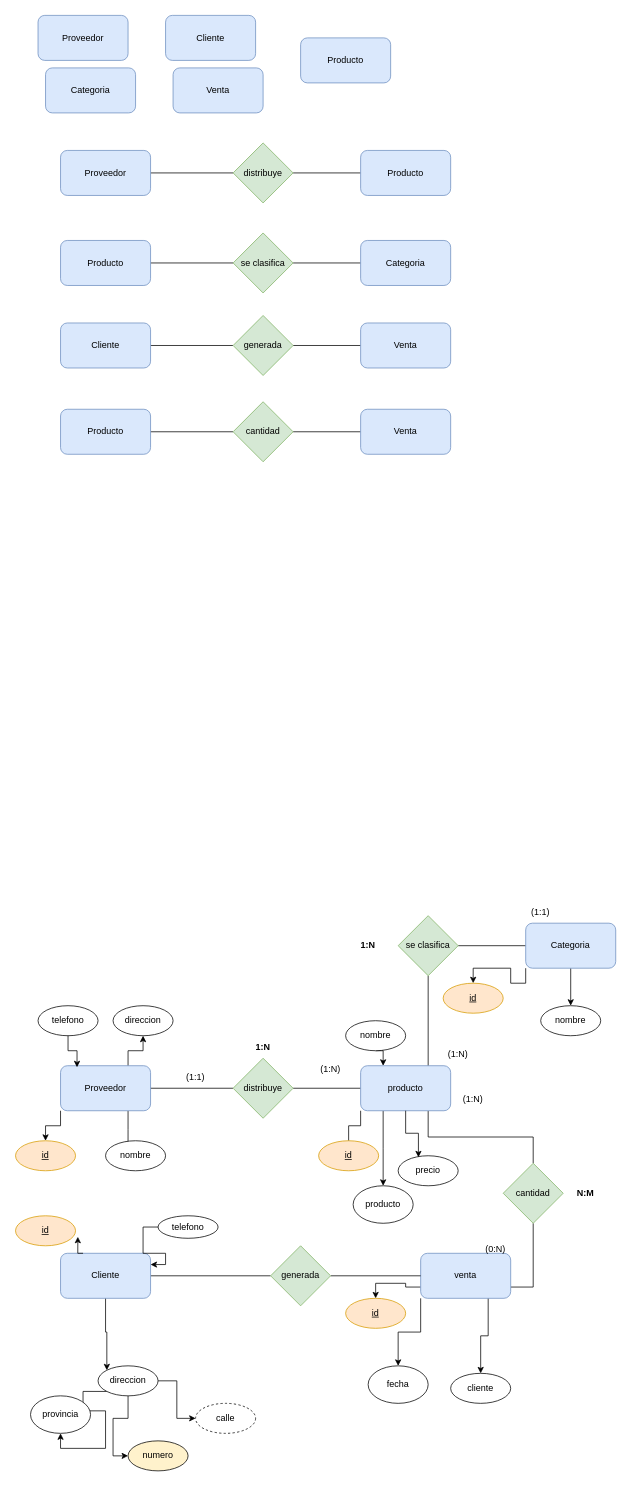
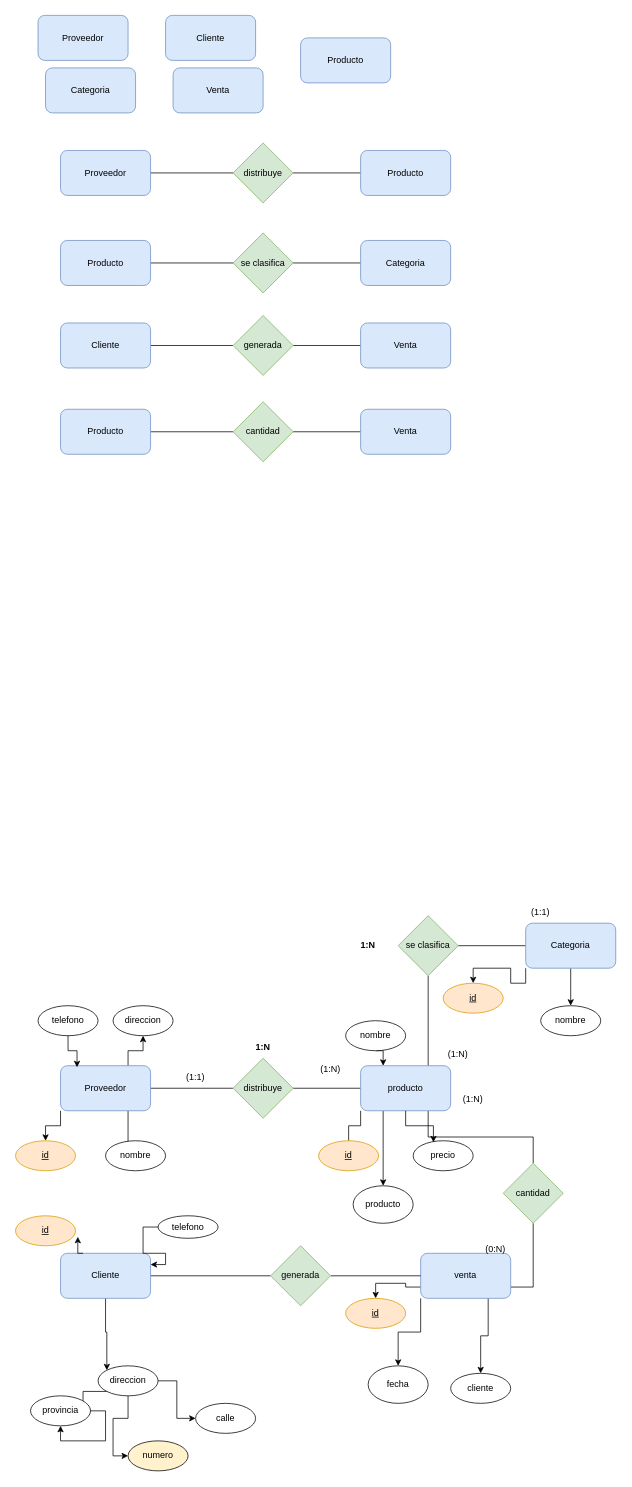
  <mxCell id="0" />
  <mxCell id="1" parent="0" />
  <mxCell id="2" value="Proveedor" style="rounded=1;whiteSpace=wrap;html=1;fillColor=#dae8fc;strokeColor=#6c8ebf;" vertex="1" parent="1"><mxGeometry x="50" y="20" width="120" height="60" as="geometry" /></mxCell>
  <mxCell id="3" value="Cliente" style="rounded=1;whiteSpace=wrap;html=1;fillColor=#dae8fc;strokeColor=#6c8ebf;" vertex="1" parent="1"><mxGeometry x="220" y="20" width="120" height="60" as="geometry" /></mxCell>
  <mxCell id="4" value="Categoria" style="rounded=1;whiteSpace=wrap;html=1;fillColor=#dae8fc;strokeColor=#6c8ebf;" vertex="1" parent="1"><mxGeometry x="60" y="90" width="120" height="60" as="geometry" /></mxCell>
  <mxCell id="5" value="Producto" style="rounded=1;whiteSpace=wrap;html=1;fillColor=#dae8fc;strokeColor=#6c8ebf;" vertex="1" parent="1"><mxGeometry x="400" y="50" width="120" height="60" as="geometry" /></mxCell>
  <mxCell id="6" style="edgeStyle=orthogonalEdgeStyle;rounded=0;orthogonalLoop=1;jettySize=auto;html=1;exitX=1;exitY=0.5;exitDx=0;exitDy=0;entryX=0;entryY=0.5;entryDx=0;entryDy=0;endArrow=none;endFill=0;" edge="1" parent="1" source="7" target="9"><mxGeometry relative="1" as="geometry" /></mxCell>
  <mxCell id="7" value="Proveedor" style="rounded=1;whiteSpace=wrap;html=1;fillColor=#dae8fc;strokeColor=#6c8ebf;" vertex="1" parent="1"><mxGeometry x="80" y="200" width="120" height="60" as="geometry" /></mxCell>
  <mxCell id="8" style="edgeStyle=orthogonalEdgeStyle;rounded=0;orthogonalLoop=1;jettySize=auto;html=1;exitX=1;exitY=0.5;exitDx=0;exitDy=0;entryX=0;entryY=0.5;entryDx=0;entryDy=0;endArrow=none;endFill=0;" edge="1" parent="1" source="9" target="11"><mxGeometry relative="1" as="geometry" /></mxCell>
  <mxCell id="9" value="distribuye" style="rhombus;whiteSpace=wrap;html=1;fillColor=#d5e8d4;strokeColor=#82b366;" vertex="1" parent="1"><mxGeometry x="310" y="190" width="80" height="80" as="geometry" /></mxCell>
  <mxCell id="10" value="Venta" style="rounded=1;whiteSpace=wrap;html=1;fillColor=#dae8fc;strokeColor=#6c8ebf;" vertex="1" parent="1"><mxGeometry x="230" y="90" width="120" height="60" as="geometry" /></mxCell>
  <mxCell id="11" value="Producto" style="rounded=1;whiteSpace=wrap;html=1;fillColor=#dae8fc;strokeColor=#6c8ebf;" vertex="1" parent="1"><mxGeometry x="480" y="200" width="120" height="60" as="geometry" /></mxCell>
  <mxCell id="12" style="edgeStyle=orthogonalEdgeStyle;rounded=0;orthogonalLoop=1;jettySize=auto;html=1;exitX=1;exitY=0.5;exitDx=0;exitDy=0;entryX=0;entryY=0.5;entryDx=0;entryDy=0;endArrow=none;endFill=0;" edge="1" source="13" target="15" parent="1"><mxGeometry relative="1" as="geometry" /></mxCell>
  <mxCell id="13" value="Producto" style="rounded=1;whiteSpace=wrap;html=1;fillColor=#dae8fc;strokeColor=#6c8ebf;" vertex="1" parent="1"><mxGeometry x="80" y="320" width="120" height="60" as="geometry" /></mxCell>
  <mxCell id="14" style="edgeStyle=orthogonalEdgeStyle;rounded=0;orthogonalLoop=1;jettySize=auto;html=1;exitX=1;exitY=0.5;exitDx=0;exitDy=0;entryX=0;entryY=0.5;entryDx=0;entryDy=0;endArrow=none;endFill=0;" edge="1" source="15" target="16" parent="1"><mxGeometry relative="1" as="geometry" /></mxCell>
  <mxCell id="15" value="se clasifica" style="rhombus;whiteSpace=wrap;html=1;fillColor=#d5e8d4;strokeColor=#82b366;" vertex="1" parent="1"><mxGeometry x="310" y="310" width="80" height="80" as="geometry" /></mxCell>
  <mxCell id="16" value="Categoria" style="rounded=1;whiteSpace=wrap;html=1;fillColor=#dae8fc;strokeColor=#6c8ebf;" vertex="1" parent="1"><mxGeometry x="480" y="320" width="120" height="60" as="geometry" /></mxCell>
  <mxCell id="17" style="edgeStyle=orthogonalEdgeStyle;rounded=0;orthogonalLoop=1;jettySize=auto;html=1;exitX=1;exitY=0.5;exitDx=0;exitDy=0;entryX=0;entryY=0.5;entryDx=0;entryDy=0;endArrow=none;endFill=0;" edge="1" source="18" target="20" parent="1"><mxGeometry relative="1" as="geometry" /></mxCell>
  <mxCell id="18" value="Cliente" style="rounded=1;whiteSpace=wrap;html=1;fillColor=#dae8fc;strokeColor=#6c8ebf;" vertex="1" parent="1"><mxGeometry x="80" y="430" width="120" height="60" as="geometry" /></mxCell>
  <mxCell id="19" style="edgeStyle=orthogonalEdgeStyle;rounded=0;orthogonalLoop=1;jettySize=auto;html=1;exitX=1;exitY=0.5;exitDx=0;exitDy=0;entryX=0;entryY=0.5;entryDx=0;entryDy=0;endArrow=none;endFill=0;" edge="1" source="20" target="21" parent="1"><mxGeometry relative="1" as="geometry" /></mxCell>
  <mxCell id="20" value="generada" style="rhombus;whiteSpace=wrap;html=1;fillColor=#d5e8d4;strokeColor=#82b366;" vertex="1" parent="1"><mxGeometry x="310" y="420" width="80" height="80" as="geometry" /></mxCell>
  <mxCell id="21" value="Venta" style="rounded=1;whiteSpace=wrap;html=1;fillColor=#dae8fc;strokeColor=#6c8ebf;" vertex="1" parent="1"><mxGeometry x="480" y="430" width="120" height="60" as="geometry" /></mxCell>
  <mxCell id="22" style="edgeStyle=orthogonalEdgeStyle;rounded=0;orthogonalLoop=1;jettySize=auto;html=1;exitX=1;exitY=0.5;exitDx=0;exitDy=0;entryX=0;entryY=0.5;entryDx=0;entryDy=0;endArrow=none;endFill=0;" edge="1" source="23" target="25" parent="1"><mxGeometry relative="1" as="geometry" /></mxCell>
  <mxCell id="23" value="Producto" style="rounded=1;whiteSpace=wrap;html=1;fillColor=#dae8fc;strokeColor=#6c8ebf;" vertex="1" parent="1"><mxGeometry x="80" y="545" width="120" height="60" as="geometry" /></mxCell>
  <mxCell id="24" style="edgeStyle=orthogonalEdgeStyle;rounded=0;orthogonalLoop=1;jettySize=auto;html=1;exitX=1;exitY=0.5;exitDx=0;exitDy=0;entryX=0;entryY=0.5;entryDx=0;entryDy=0;endArrow=none;endFill=0;" edge="1" source="25" target="26" parent="1"><mxGeometry relative="1" as="geometry" /></mxCell>
  <mxCell id="25" value="cantidad" style="rhombus;whiteSpace=wrap;html=1;fillColor=#d5e8d4;strokeColor=#82b366;" vertex="1" parent="1"><mxGeometry x="310" y="535" width="80" height="80" as="geometry" /></mxCell>
  <mxCell id="26" value="Venta" style="rounded=1;whiteSpace=wrap;html=1;fillColor=#dae8fc;strokeColor=#6c8ebf;" vertex="1" parent="1"><mxGeometry x="480" y="545" width="120" height="60" as="geometry" /></mxCell>
  <mxCell id="27" style="edgeStyle=orthogonalEdgeStyle;rounded=0;orthogonalLoop=1;jettySize=auto;html=1;exitX=1;exitY=0.5;exitDx=0;exitDy=0;entryX=0;entryY=0.5;entryDx=0;entryDy=0;endArrow=none;endFill=0;" edge="1" source="31" target="33" parent="1"><mxGeometry relative="1" as="geometry" /></mxCell>
  <mxCell id="28" style="edgeStyle=orthogonalEdgeStyle;rounded=0;orthogonalLoop=1;jettySize=auto;html=1;exitX=0;exitY=1;exitDx=0;exitDy=0;entryX=0.5;entryY=0;entryDx=0;entryDy=0;" edge="1" parent="1" source="31" target="64"><mxGeometry relative="1" as="geometry" /></mxCell>
  <mxCell id="29" style="edgeStyle=orthogonalEdgeStyle;rounded=0;orthogonalLoop=1;jettySize=auto;html=1;exitX=0.75;exitY=1;exitDx=0;exitDy=0;" edge="1" parent="1" source="31"><mxGeometry relative="1" as="geometry"><mxPoint x="170" y="1530" as="targetPoint" /></mxGeometry></mxCell>
  <mxCell id="30" style="edgeStyle=orthogonalEdgeStyle;rounded=0;orthogonalLoop=1;jettySize=auto;html=1;exitX=0.75;exitY=0;exitDx=0;exitDy=0;entryX=0.5;entryY=1;entryDx=0;entryDy=0;" edge="1" parent="1" source="31" target="83"><mxGeometry relative="1" as="geometry" /></mxCell>
  <mxCell id="31" value="Proveedor" style="rounded=1;whiteSpace=wrap;html=1;fillColor=#dae8fc;strokeColor=#6c8ebf;" vertex="1" parent="1"><mxGeometry x="80" y="1420" width="120" height="60" as="geometry" /></mxCell>
  <mxCell id="32" style="edgeStyle=orthogonalEdgeStyle;rounded=0;orthogonalLoop=1;jettySize=auto;html=1;exitX=1;exitY=0.5;exitDx=0;exitDy=0;entryX=0;entryY=0.5;entryDx=0;entryDy=0;endArrow=none;endFill=0;" edge="1" source="33" target="38" parent="1"><mxGeometry relative="1" as="geometry" /></mxCell>
  <mxCell id="33" value="distribuye" style="rhombus;whiteSpace=wrap;html=1;fillColor=#d5e8d4;strokeColor=#82b366;" vertex="1" parent="1"><mxGeometry x="310" y="1410" width="80" height="80" as="geometry" /></mxCell>
  <mxCell id="34" style="edgeStyle=orthogonalEdgeStyle;rounded=0;orthogonalLoop=1;jettySize=auto;html=1;exitX=0.75;exitY=0;exitDx=0;exitDy=0;entryX=0.5;entryY=1;entryDx=0;entryDy=0;endArrow=none;endFill=0;" edge="1" parent="1" source="38" target="40"><mxGeometry relative="1" as="geometry" /></mxCell>
  <mxCell id="35" style="edgeStyle=orthogonalEdgeStyle;rounded=0;orthogonalLoop=1;jettySize=auto;html=1;exitX=0.75;exitY=1;exitDx=0;exitDy=0;entryX=0.5;entryY=0;entryDx=0;entryDy=0;endArrow=none;endFill=0;" edge="1" parent="1" source="38" target="45"><mxGeometry relative="1" as="geometry" /></mxCell>
  <mxCell id="36" style="edgeStyle=orthogonalEdgeStyle;rounded=0;orthogonalLoop=1;jettySize=auto;html=1;exitX=0;exitY=1;exitDx=0;exitDy=0;endArrow=none;endFill=0;" edge="1" parent="1" source="38" target="68"><mxGeometry relative="1" as="geometry" /></mxCell>
  <mxCell id="37" style="edgeStyle=orthogonalEdgeStyle;rounded=0;orthogonalLoop=1;jettySize=auto;html=1;exitX=0.25;exitY=1;exitDx=0;exitDy=0;" edge="1" parent="1" source="38"><mxGeometry relative="1" as="geometry"><mxPoint x="510" y="1580" as="targetPoint" /></mxGeometry></mxCell>
  <mxCell id="38" value="producto" style="rounded=1;whiteSpace=wrap;html=1;fillColor=#dae8fc;strokeColor=#6c8ebf;" vertex="1" parent="1"><mxGeometry x="480" y="1420" width="120" height="60" as="geometry" /></mxCell>
  <mxCell id="39" style="edgeStyle=orthogonalEdgeStyle;rounded=0;orthogonalLoop=1;jettySize=auto;html=1;exitX=1;exitY=0.5;exitDx=0;exitDy=0;entryX=0;entryY=0.5;entryDx=0;entryDy=0;endArrow=none;endFill=0;" edge="1" source="40" target="43" parent="1"><mxGeometry relative="1" as="geometry" /></mxCell>
  <mxCell id="40" value="se clasifica" style="rhombus;whiteSpace=wrap;html=1;fillColor=#d5e8d4;strokeColor=#82b366;" vertex="1" parent="1"><mxGeometry x="530" y="1220" width="80" height="80" as="geometry" /></mxCell>
  <mxCell id="41" style="edgeStyle=orthogonalEdgeStyle;rounded=0;orthogonalLoop=1;jettySize=auto;html=1;exitX=0;exitY=1;exitDx=0;exitDy=0;entryX=0.5;entryY=0;entryDx=0;entryDy=0;" edge="1" parent="1" source="43" target="66"><mxGeometry relative="1" as="geometry" /></mxCell>
  <mxCell id="42" style="edgeStyle=orthogonalEdgeStyle;rounded=0;orthogonalLoop=1;jettySize=auto;html=1;exitX=0.5;exitY=1;exitDx=0;exitDy=0;" edge="1" parent="1" source="43" target="67"><mxGeometry relative="1" as="geometry" /></mxCell>
  <mxCell id="43" value="Categoria" style="rounded=1;whiteSpace=wrap;html=1;fillColor=#dae8fc;strokeColor=#6c8ebf;" vertex="1" parent="1"><mxGeometry x="700" y="1230" width="120" height="60" as="geometry" /></mxCell>
  <mxCell id="44" style="edgeStyle=orthogonalEdgeStyle;rounded=0;orthogonalLoop=1;jettySize=auto;html=1;exitX=0.5;exitY=1;exitDx=0;exitDy=0;entryX=1;entryY=0.75;entryDx=0;entryDy=0;endArrow=none;endFill=0;" edge="1" parent="1" source="45" target="49"><mxGeometry relative="1" as="geometry" /></mxCell>
  <mxCell id="45" value="cantidad" style="rhombus;whiteSpace=wrap;html=1;fillColor=#d5e8d4;strokeColor=#82b366;" vertex="1" parent="1"><mxGeometry x="670" y="1550" width="80" height="80" as="geometry" /></mxCell>
  <mxCell id="46" style="edgeStyle=orthogonalEdgeStyle;rounded=0;orthogonalLoop=1;jettySize=auto;html=1;exitX=0;exitY=0.75;exitDx=0;exitDy=0;entryX=0.5;entryY=0;entryDx=0;entryDy=0;" edge="1" parent="1" source="49" target="88"><mxGeometry relative="1" as="geometry" /></mxCell>
  <mxCell id="47" style="edgeStyle=orthogonalEdgeStyle;rounded=0;orthogonalLoop=1;jettySize=auto;html=1;exitX=0.75;exitY=1;exitDx=0;exitDy=0;" edge="1" parent="1" source="49" target="90"><mxGeometry relative="1" as="geometry" /></mxCell>
  <mxCell id="48" style="edgeStyle=orthogonalEdgeStyle;rounded=0;orthogonalLoop=1;jettySize=auto;html=1;exitX=0;exitY=1;exitDx=0;exitDy=0;" edge="1" parent="1" source="49" target="89"><mxGeometry relative="1" as="geometry" /></mxCell>
  <mxCell id="49" value="venta" style="rounded=1;whiteSpace=wrap;html=1;fillColor=#dae8fc;strokeColor=#6c8ebf;" vertex="1" parent="1"><mxGeometry x="560" y="1670" width="120" height="60" as="geometry" /></mxCell>
  <mxCell id="50" style="edgeStyle=orthogonalEdgeStyle;rounded=0;orthogonalLoop=1;jettySize=auto;html=1;exitX=1;exitY=0.5;exitDx=0;exitDy=0;entryX=0;entryY=0.5;entryDx=0;entryDy=0;endArrow=none;endFill=0;" edge="1" parent="1" source="52" target="54"><mxGeometry relative="1" as="geometry" /></mxCell>
  <mxCell id="51" style="edgeStyle=orthogonalEdgeStyle;rounded=0;orthogonalLoop=1;jettySize=auto;html=1;exitX=0.5;exitY=1;exitDx=0;exitDy=0;entryX=0;entryY=0;entryDx=0;entryDy=0;" edge="1" parent="1" source="52" target="77"><mxGeometry relative="1" as="geometry" /></mxCell>
  <mxCell id="52" value="Cliente" style="rounded=1;whiteSpace=wrap;html=1;fillColor=#dae8fc;strokeColor=#6c8ebf;" vertex="1" parent="1"><mxGeometry x="80" y="1670" width="120" height="60" as="geometry" /></mxCell>
  <mxCell id="53" style="edgeStyle=orthogonalEdgeStyle;rounded=0;orthogonalLoop=1;jettySize=auto;html=1;exitX=1;exitY=0.5;exitDx=0;exitDy=0;entryX=0;entryY=0.5;entryDx=0;entryDy=0;endArrow=none;endFill=0;" edge="1" parent="1" source="54" target="49"><mxGeometry relative="1" as="geometry" /></mxCell>
  <mxCell id="54" value="generada" style="rhombus;whiteSpace=wrap;html=1;fillColor=#d5e8d4;strokeColor=#82b366;" vertex="1" parent="1"><mxGeometry x="360" y="1660" width="80" height="80" as="geometry" /></mxCell>
  <mxCell id="55" value="(1:1)" style="text;html=1;strokeColor=none;fillColor=none;align=center;verticalAlign=middle;whiteSpace=wrap;rounded=0;" vertex="1" parent="1"><mxGeometry x="230" y="1420" width="60" height="30" as="geometry" /></mxCell>
  <mxCell id="56" value="(1:N)" style="text;html=1;strokeColor=none;fillColor=none;align=center;verticalAlign=middle;whiteSpace=wrap;rounded=0;" vertex="1" parent="1"><mxGeometry x="410" y="1410" width="60" height="30" as="geometry" /></mxCell>
  <mxCell id="57" value="&lt;b&gt;1:N&lt;/b&gt;" style="text;html=1;strokeColor=none;fillColor=none;align=center;verticalAlign=middle;whiteSpace=wrap;rounded=0;" vertex="1" parent="1"><mxGeometry x="320" y="1380" width="60" height="30" as="geometry" /></mxCell>
  <mxCell id="58" value="(1:N)" style="text;html=1;strokeColor=none;fillColor=none;align=center;verticalAlign=middle;whiteSpace=wrap;rounded=0;" vertex="1" parent="1"><mxGeometry x="580" y="1390" width="60" height="30" as="geometry" /></mxCell>
  <mxCell id="59" value="(1:1)" style="text;html=1;strokeColor=none;fillColor=none;align=center;verticalAlign=middle;whiteSpace=wrap;rounded=0;" vertex="1" parent="1"><mxGeometry x="690" y="1200" width="60" height="30" as="geometry" /></mxCell>
  <mxCell id="60" value="&lt;b&gt;1:N&lt;/b&gt;" style="text;html=1;strokeColor=none;fillColor=none;align=center;verticalAlign=middle;whiteSpace=wrap;rounded=0;" vertex="1" parent="1"><mxGeometry x="460" y="1245" width="60" height="30" as="geometry" /></mxCell>
  <mxCell id="61" value="(1:N)" style="text;html=1;strokeColor=none;fillColor=none;align=center;verticalAlign=middle;whiteSpace=wrap;rounded=0;" vertex="1" parent="1"><mxGeometry x="600" y="1450" width="60" height="30" as="geometry" /></mxCell>
  <mxCell id="62" value="(0:N)" style="text;html=1;strokeColor=none;fillColor=none;align=center;verticalAlign=middle;whiteSpace=wrap;rounded=0;" vertex="1" parent="1"><mxGeometry x="630" y="1650" width="60" height="30" as="geometry" /></mxCell>
- <mxCell id="63" value="&lt;b&gt;N:M&lt;/b&gt;" style="text;html=1;strokeColor=none;fillColor=none;align=center;verticalAlign=middle;whiteSpace=wrap;rounded=0;" vertex="1" parent="1"><mxGeometry x="750" y="1575" width="60" height="30" as="geometry" /></mxCell>
  <mxCell id="64" value="&lt;u&gt;id&lt;/u&gt;" style="ellipse;whiteSpace=wrap;html=1;fillColor=#ffe6cc;strokeColor=#d79b00;" vertex="1" parent="1"><mxGeometry x="20" y="1520" width="80" height="40" as="geometry" /></mxCell>
  <mxCell id="65" value="nombre" style="ellipse;whiteSpace=wrap;html=1;" vertex="1" parent="1"><mxGeometry x="140" y="1520" width="80" height="40" as="geometry" /></mxCell>
  <mxCell id="66" value="&lt;u&gt;id&lt;/u&gt;" style="ellipse;whiteSpace=wrap;html=1;fillColor=#ffe6cc;strokeColor=#d79b00;" vertex="1" parent="1"><mxGeometry x="590" y="1310" width="80" height="40" as="geometry" /></mxCell>
  <mxCell id="67" value="nombre" style="ellipse;whiteSpace=wrap;html=1;" vertex="1" parent="1"><mxGeometry x="720" y="1340" width="80" height="40" as="geometry" /></mxCell>
  <mxCell id="68" value="&lt;u&gt;id&lt;/u&gt;" style="ellipse;whiteSpace=wrap;html=1;fillColor=#ffe6cc;strokeColor=#d79b00;" vertex="1" parent="1"><mxGeometry x="424" y="1520" width="80" height="40" as="geometry" /></mxCell>
- <mxCell id="69" value="precio" style="ellipse;whiteSpace=wrap;html=1;" vertex="1" parent="1"><mxGeometry x="530" y="1540" width="80" height="40" as="geometry" /></mxCell>
+ <mxCell id="69" value="precio" style="ellipse;whiteSpace=wrap;html=1;" vertex="1" parent="1"><mxGeometry x="550" y="1520" width="80" height="40" as="geometry" /></mxCell>
  <mxCell id="70" style="edgeStyle=orthogonalEdgeStyle;rounded=0;orthogonalLoop=1;jettySize=auto;html=1;exitX=0.5;exitY=1;exitDx=0;exitDy=0;entryX=0.338;entryY=0.05;entryDx=0;entryDy=0;entryPerimeter=0;" edge="1" parent="1" source="38" target="69"><mxGeometry relative="1" as="geometry" /></mxCell>
  <mxCell id="71" style="edgeStyle=orthogonalEdgeStyle;rounded=0;orthogonalLoop=1;jettySize=auto;html=1;exitX=0.5;exitY=1;exitDx=0;exitDy=0;entryX=0.25;entryY=0;entryDx=0;entryDy=0;" edge="1" parent="1" source="72" target="38"><mxGeometry relative="1" as="geometry" /></mxCell>
  <mxCell id="72" value="nombre" style="ellipse;whiteSpace=wrap;html=1;" vertex="1" parent="1"><mxGeometry x="460" y="1360" width="80" height="40" as="geometry" /></mxCell>
  <mxCell id="73" value="&lt;div&gt;producto&lt;/div&gt;" style="ellipse;whiteSpace=wrap;html=1;" vertex="1" parent="1"><mxGeometry x="470" y="1580" width="80" height="50" as="geometry" /></mxCell>
  <mxCell id="74" style="edgeStyle=orthogonalEdgeStyle;rounded=0;orthogonalLoop=1;jettySize=auto;html=1;exitX=0;exitY=1;exitDx=0;exitDy=0;entryX=0.5;entryY=1;entryDx=0;entryDy=0;" edge="1" source="77" target="79" parent="1"><mxGeometry relative="1" as="geometry" /></mxCell>
  <mxCell id="75" style="edgeStyle=orthogonalEdgeStyle;rounded=0;orthogonalLoop=1;jettySize=auto;html=1;exitX=0.5;exitY=1;exitDx=0;exitDy=0;entryX=0;entryY=0.5;entryDx=0;entryDy=0;" edge="1" parent="1" source="77" target="80"><mxGeometry relative="1" as="geometry" /></mxCell>
  <mxCell id="76" style="edgeStyle=orthogonalEdgeStyle;rounded=0;orthogonalLoop=1;jettySize=auto;html=1;exitX=1;exitY=0.5;exitDx=0;exitDy=0;entryX=0;entryY=0.5;entryDx=0;entryDy=0;" edge="1" parent="1" source="77" target="78"><mxGeometry relative="1" as="geometry" /></mxCell>
  <mxCell id="77" value="direccion" style="ellipse;whiteSpace=wrap;html=1;" vertex="1" parent="1"><mxGeometry x="130" y="1820" width="80" height="40" as="geometry" /></mxCell>
- <mxCell id="78" value="calle" style="ellipse;whiteSpace=wrap;html=1;dashed=1;" vertex="1" parent="1"><mxGeometry x="260" y="1870" width="80" height="40" as="geometry" /></mxCell>
- <mxCell id="79" value="provincia" style="ellipse;whiteSpace=wrap;html=1;" vertex="1" parent="1"><mxGeometry x="40" y="1860" width="80" height="50" as="geometry" /></mxCell>
+ <mxCell id="78" value="calle" style="ellipse;whiteSpace=wrap;html=1;" vertex="1" parent="1"><mxGeometry x="260" y="1870" width="80" height="40" as="geometry" /></mxCell>
+ <mxCell id="79" value="provincia" style="ellipse;whiteSpace=wrap;html=1;" vertex="1" parent="1"><mxGeometry x="40" y="1860" width="80" height="40" as="geometry" /></mxCell>
  <mxCell id="80" value="numero" style="ellipse;whiteSpace=wrap;html=1;fillColor=#fff2cc;" vertex="1" parent="1"><mxGeometry x="170" y="1920" width="80" height="40" as="geometry" /></mxCell>
  <mxCell id="81" value="&lt;u&gt;id&lt;/u&gt;" style="ellipse;whiteSpace=wrap;html=1;fillColor=#ffe6cc;strokeColor=#d79b00;" vertex="1" parent="1"><mxGeometry x="20" y="1620" width="80" height="40" as="geometry" /></mxCell>
  <mxCell id="82" style="edgeStyle=orthogonalEdgeStyle;rounded=0;orthogonalLoop=1;jettySize=auto;html=1;exitX=0.25;exitY=0;exitDx=0;exitDy=0;entryX=1.038;entryY=0.7;entryDx=0;entryDy=0;entryPerimeter=0;" edge="1" parent="1" source="52" target="81"><mxGeometry relative="1" as="geometry" /></mxCell>
  <mxCell id="83" value="direccion" style="ellipse;whiteSpace=wrap;html=1;" vertex="1" parent="1"><mxGeometry x="150" y="1340" width="80" height="40" as="geometry" /></mxCell>
  <mxCell id="84" value="telefono" style="ellipse;whiteSpace=wrap;html=1;" vertex="1" parent="1"><mxGeometry x="50" y="1340" width="80" height="40" as="geometry" /></mxCell>
  <mxCell id="85" style="edgeStyle=orthogonalEdgeStyle;rounded=0;orthogonalLoop=1;jettySize=auto;html=1;exitX=0.5;exitY=1;exitDx=0;exitDy=0;entryX=0.183;entryY=0.033;entryDx=0;entryDy=0;entryPerimeter=0;" edge="1" parent="1" source="84" target="31"><mxGeometry relative="1" as="geometry" /></mxCell>
  <mxCell id="86" style="edgeStyle=orthogonalEdgeStyle;rounded=0;orthogonalLoop=1;jettySize=auto;html=1;exitX=0;exitY=0.5;exitDx=0;exitDy=0;entryX=1;entryY=0.25;entryDx=0;entryDy=0;" edge="1" parent="1" source="87" target="52"><mxGeometry relative="1" as="geometry" /></mxCell>
  <mxCell id="87" value="telefono" style="ellipse;whiteSpace=wrap;html=1;" vertex="1" parent="1"><mxGeometry x="210" y="1620" width="80" height="30" as="geometry" /></mxCell>
  <mxCell id="88" value="&lt;u&gt;id&lt;/u&gt;" style="ellipse;whiteSpace=wrap;html=1;fillColor=#ffe6cc;strokeColor=#d79b00;" vertex="1" parent="1"><mxGeometry x="460" y="1730" width="80" height="40" as="geometry" /></mxCell>
  <mxCell id="89" value="fecha" style="ellipse;whiteSpace=wrap;html=1;" vertex="1" parent="1"><mxGeometry x="490" y="1820" width="80" height="50" as="geometry" /></mxCell>
  <mxCell id="90" value="cliente" style="ellipse;whiteSpace=wrap;html=1;" vertex="1" parent="1"><mxGeometry x="600" y="1830" width="80" height="40" as="geometry" /></mxCell>
